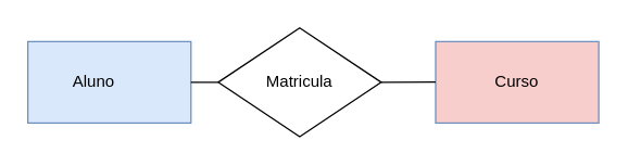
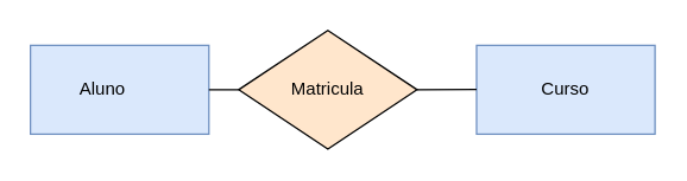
  <mxCell id="0" />
  <mxCell id="1" parent="0" />
  <mxCell id="2" value="Aluno&lt;span style=&quot;white-space: pre;&quot;&gt;&#09;&lt;/span&gt;" style="rounded=0;whiteSpace=wrap;html=1;fillColor=#dae8fc;strokeColor=#6c8ebf;" vertex="1" parent="1"><mxGeometry x="20" y="30" width="120" height="60" as="geometry" /></mxCell>
- <mxCell id="3" value="Curso" style="rounded=0;whiteSpace=wrap;html=1;fillColor=#f8cecc;strokeColor=#6c8ebf;" vertex="1" parent="1"><mxGeometry x="320" y="30" width="120" height="60" as="geometry" /></mxCell>
- <mxCell id="4" value="Matricula" style="rhombus;whiteSpace=wrap;html=1;" vertex="1" parent="1"><mxGeometry x="160" y="20" width="120" height="80" as="geometry" /></mxCell>
+ <mxCell id="3" value="Curso" style="rounded=0;whiteSpace=wrap;html=1;fillColor=#dae8fc;strokeColor=#6c8ebf;" vertex="1" parent="1"><mxGeometry x="320" y="30" width="120" height="60" as="geometry" /></mxCell>
+ <mxCell id="4" value="Matricula" style="rhombus;whiteSpace=wrap;html=1;fillColor=#ffe6cc;" vertex="1" parent="1"><mxGeometry x="160" y="20" width="120" height="80" as="geometry" /></mxCell>
  <mxCell id="5" value="" style="endArrow=none;html=1;rounded=0;exitX=1;exitY=0.5;exitDx=0;exitDy=0;" edge="1" parent="1" source="2"><mxGeometry width="50" height="50" relative="1" as="geometry"><mxPoint x="190" y="110" as="sourcePoint" /><mxPoint x="160" y="60" as="targetPoint" /></mxGeometry></mxCell>
  <mxCell id="6" value="" style="endArrow=none;html=1;rounded=0;" edge="1" parent="1"><mxGeometry width="50" height="50" relative="1" as="geometry"><mxPoint x="280" y="60" as="sourcePoint" /><mxPoint x="320" y="59.76" as="targetPoint" /></mxGeometry></mxCell>
